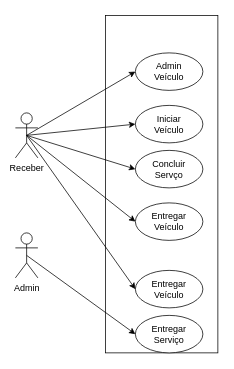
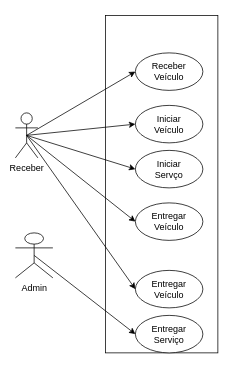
  <mxCell id="0" />
  <mxCell id="1" parent="0" />
- <mxCell id="2" value="Admin" style="shape=umlActor;verticalLabelPosition=bottom;verticalAlign=top;html=1;outlineConnect=0;" vertex="1" parent="1"><mxGeometry x="20" y="310" width="30" height="60" as="geometry" /></mxCell>
+ <mxCell id="2" value="Admin" style="shape=umlActor;verticalLabelPosition=bottom;verticalAlign=top;html=1;outlineConnect=0;" vertex="1" parent="1"><mxGeometry x="20" y="310" width="50" height="60" as="geometry" /></mxCell>
  <mxCell id="3" value="Receber" style="shape=umlActor;verticalLabelPosition=bottom;verticalAlign=top;html=1;outlineConnect=0;" vertex="1" parent="1"><mxGeometry x="20" y="150" width="30" height="60" as="geometry" /></mxCell>
  <mxCell id="4" value="" style="rounded=0;whiteSpace=wrap;html=1;fillColor=none;" vertex="1" parent="1"><mxGeometry x="140" y="20" width="150" height="450" as="geometry" /></mxCell>
  <mxCell id="5" value="" style="ellipse;whiteSpace=wrap;html=1;" vertex="1" parent="1"><mxGeometry x="180" y="70" width="90" height="50" as="geometry" /></mxCell>
- <mxCell id="6" value="&lt;div&gt;Admin &lt;br&gt;&lt;/div&gt;&lt;div&gt;Veículo&lt;br&gt;&lt;/div&gt;" style="text;html=1;align=center;verticalAlign=middle;whiteSpace=wrap;rounded=0;" vertex="1" parent="1"><mxGeometry x="195" y="80" width="60" height="30" as="geometry" /></mxCell>
+ <mxCell id="6" value="&lt;div&gt;Receber &lt;br&gt;&lt;/div&gt;&lt;div&gt;Veículo&lt;br&gt;&lt;/div&gt;" style="text;html=1;align=center;verticalAlign=middle;whiteSpace=wrap;rounded=0;" vertex="1" parent="1"><mxGeometry x="195" y="80" width="60" height="30" as="geometry" /></mxCell>
  <mxCell id="7" value="" style="ellipse;whiteSpace=wrap;html=1;" vertex="1" parent="1"><mxGeometry x="180" y="140" width="90" height="50" as="geometry" /></mxCell>
  <mxCell id="8" value="Iniciar Veículo" style="text;html=1;align=center;verticalAlign=middle;whiteSpace=wrap;rounded=0;" vertex="1" parent="1"><mxGeometry x="195" y="150" width="60" height="30" as="geometry" /></mxCell>
  <mxCell id="9" value="" style="ellipse;whiteSpace=wrap;html=1;" vertex="1" parent="1"><mxGeometry x="180" y="200" width="90" height="50" as="geometry" /></mxCell>
- <mxCell id="10" value="Concluir Servço" style="text;html=1;align=center;verticalAlign=middle;whiteSpace=wrap;rounded=0;" vertex="1" parent="1"><mxGeometry x="195" y="210" width="60" height="30" as="geometry" /></mxCell>
+ <mxCell id="10" value="Iniciar Servço" style="text;html=1;align=center;verticalAlign=middle;whiteSpace=wrap;rounded=0;" vertex="1" parent="1"><mxGeometry x="195" y="210" width="60" height="30" as="geometry" /></mxCell>
  <mxCell id="11" value="" style="ellipse;whiteSpace=wrap;html=1;" vertex="1" parent="1"><mxGeometry x="180" y="270" width="90" height="50" as="geometry" /></mxCell>
  <mxCell id="12" value="&lt;div&gt;Entregar &lt;br&gt;&lt;/div&gt;&lt;div&gt;Veículo&lt;br&gt;&lt;/div&gt;" style="text;html=1;align=center;verticalAlign=middle;whiteSpace=wrap;rounded=0;" vertex="1" parent="1"><mxGeometry x="195" y="280" width="60" height="30" as="geometry" /></mxCell>
  <mxCell id="13" value="" style="ellipse;whiteSpace=wrap;html=1;" vertex="1" parent="1"><mxGeometry x="180" y="360" width="90" height="50" as="geometry" /></mxCell>
  <mxCell id="14" value="&lt;div&gt;Entregar &lt;br&gt;&lt;/div&gt;&lt;div&gt;Veículo&lt;br&gt;&lt;/div&gt;" style="text;html=1;align=center;verticalAlign=middle;whiteSpace=wrap;rounded=0;" vertex="1" parent="1"><mxGeometry x="195" y="370" width="60" height="30" as="geometry" /></mxCell>
  <mxCell id="15" value="" style="endArrow=classic;html=1;rounded=0;exitX=0.5;exitY=0.5;exitDx=0;exitDy=0;exitPerimeter=0;entryX=0;entryY=0.5;entryDx=0;entryDy=0;" edge="1" parent="1" source="3" target="5"><mxGeometry width="50" height="50" relative="1" as="geometry"><mxPoint x="390" y="260" as="sourcePoint" /><mxPoint x="440" y="210" as="targetPoint" /></mxGeometry></mxCell>
  <mxCell id="16" value="" style="endArrow=classic;html=1;rounded=0;exitX=0.5;exitY=0.5;exitDx=0;exitDy=0;exitPerimeter=0;entryX=0;entryY=0.5;entryDx=0;entryDy=0;" edge="1" parent="1" source="3" target="7"><mxGeometry width="50" height="50" relative="1" as="geometry"><mxPoint x="95" y="260" as="sourcePoint" /><mxPoint x="235" y="130" as="targetPoint" /></mxGeometry></mxCell>
  <mxCell id="17" value="" style="endArrow=classic;html=1;rounded=0;exitX=0.5;exitY=0.5;exitDx=0;exitDy=0;exitPerimeter=0;" edge="1" parent="1" source="3"><mxGeometry width="50" height="50" relative="1" as="geometry"><mxPoint x="95" y="260" as="sourcePoint" /><mxPoint x="180" y="225" as="targetPoint" /></mxGeometry></mxCell>
  <mxCell id="18" value="" style="endArrow=classic;html=1;rounded=0;exitX=0.5;exitY=0.5;exitDx=0;exitDy=0;exitPerimeter=0;entryX=0;entryY=0.5;entryDx=0;entryDy=0;" edge="1" parent="1" source="3" target="13"><mxGeometry width="50" height="50" relative="1" as="geometry"><mxPoint x="95" y="260" as="sourcePoint" /><mxPoint x="470" y="130" as="targetPoint" /></mxGeometry></mxCell>
  <mxCell id="19" value="" style="endArrow=classic;html=1;rounded=0;exitX=0.5;exitY=0.5;exitDx=0;exitDy=0;exitPerimeter=0;entryX=0;entryY=0.5;entryDx=0;entryDy=0;" edge="1" parent="1" source="3" target="11"><mxGeometry width="50" height="50" relative="1" as="geometry"><mxPoint x="95" y="260" as="sourcePoint" /><mxPoint x="575" y="130" as="targetPoint" /></mxGeometry></mxCell>
  <mxCell id="20" value="" style="ellipse;whiteSpace=wrap;html=1;" vertex="1" parent="1"><mxGeometry x="180" y="420" width="90" height="50" as="geometry" /></mxCell>
  <mxCell id="21" value="&lt;div&gt;Entregar &lt;br&gt;&lt;/div&gt;&lt;div&gt;Serviço&lt;br&gt;&lt;/div&gt;" style="text;html=1;align=center;verticalAlign=middle;whiteSpace=wrap;rounded=0;" vertex="1" parent="1"><mxGeometry x="195" y="430" width="60" height="30" as="geometry" /></mxCell>
  <mxCell id="22" value="" style="endArrow=classic;html=1;rounded=0;exitX=0.5;exitY=0.5;exitDx=0;exitDy=0;exitPerimeter=0;entryX=0;entryY=0.5;entryDx=0;entryDy=0;" edge="1" parent="1" source="2" target="20"><mxGeometry width="50" height="50" relative="1" as="geometry"><mxPoint x="105" y="190" as="sourcePoint" /><mxPoint x="235" y="130" as="targetPoint" /></mxGeometry></mxCell>
